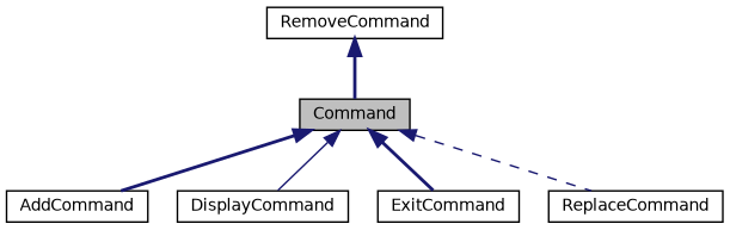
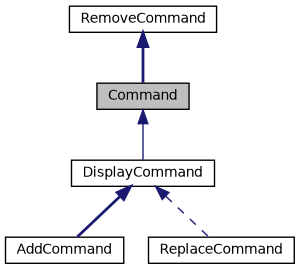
  digraph {
    node [color=black fillcolor=white fontname=Helvetica fontsize=10 shape=record style=filled]
    edge [color=midnightblue dir=back fontname=Helvetica fontsize=10 labelfontname=Helvetica labelfontsize=10 style=bold]
    n1 [fillcolor=grey75 fontcolor=black height=0.2 label=Command width=0.4]
    n2 [height=0.2 label=AddCommand width=0.4]
    n3 [height=0.2 label=DisplayCommand width=0.4]
-   n4 [height=0.2 label=ExitCommand width=0.4]
    n5 [height=0.2 label=ReplaceCommand width=0.4]
    n6 [height=0.2 label=RemoveCommand width=0.4]
-   n1 -> n2
+   n3 -> n2
    n1 -> n3 [style=solid]
-   n1 -> n4
-   n1 -> n5 [style=dashed]
+   n3 -> n5 [style=dashed]
    n6 -> n1
  }
